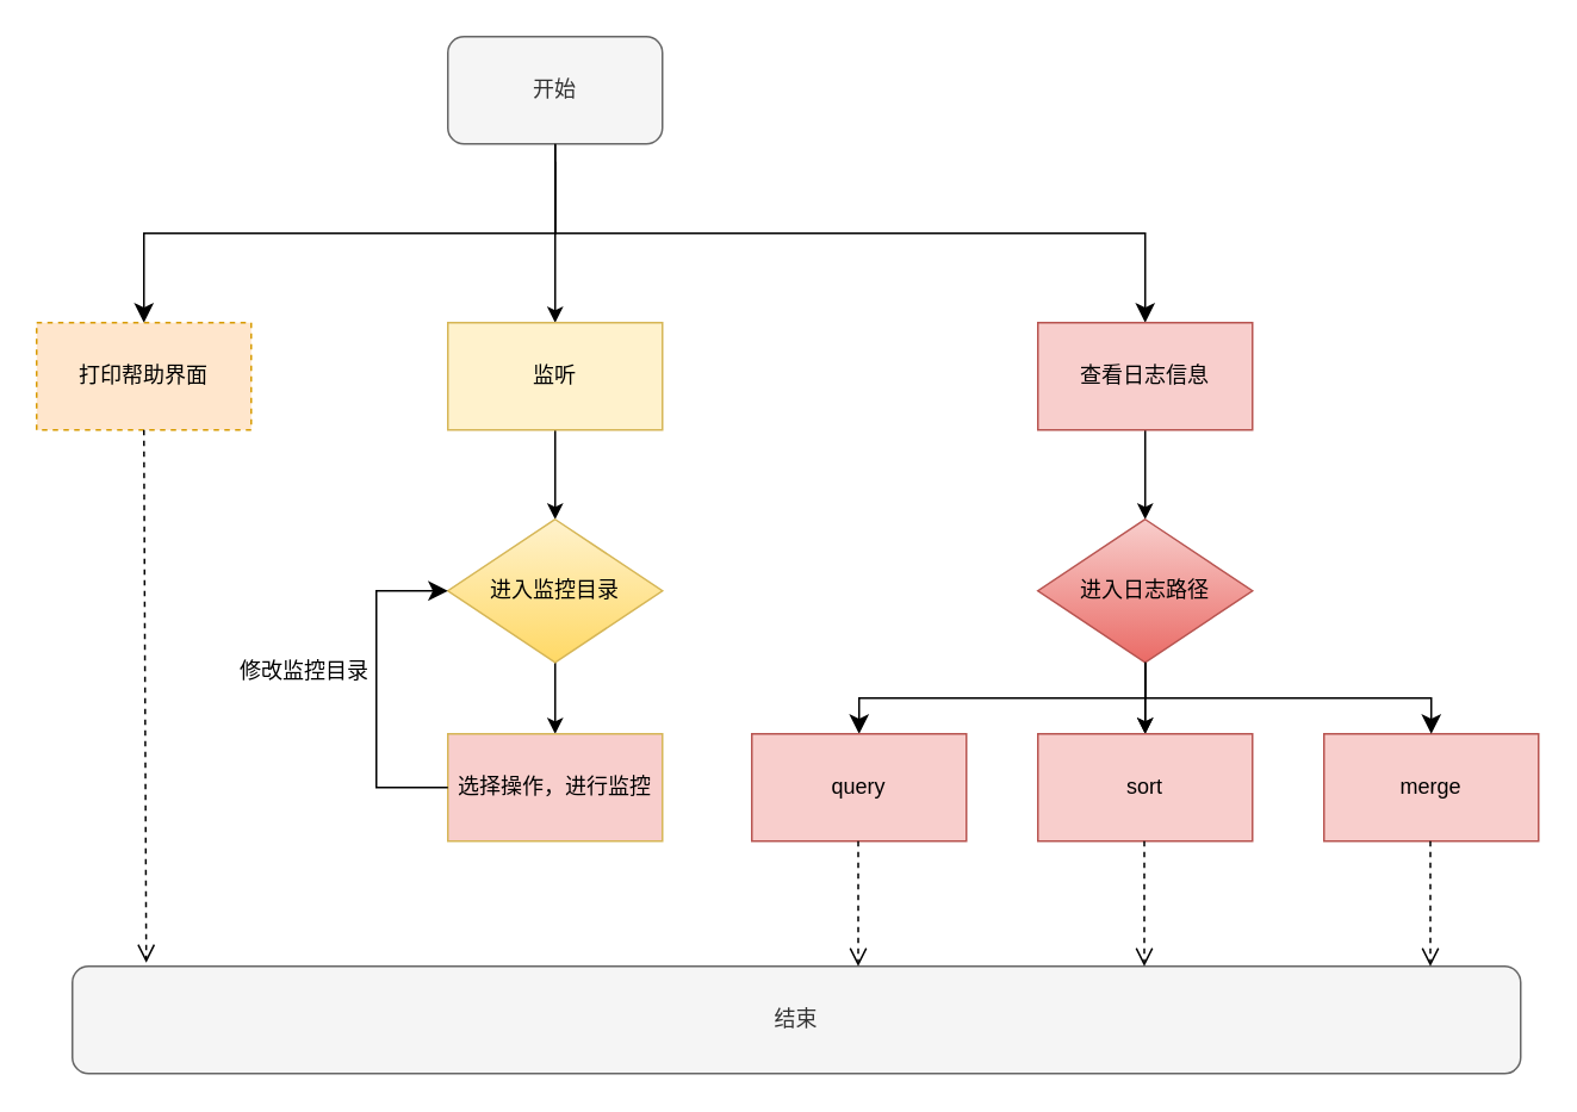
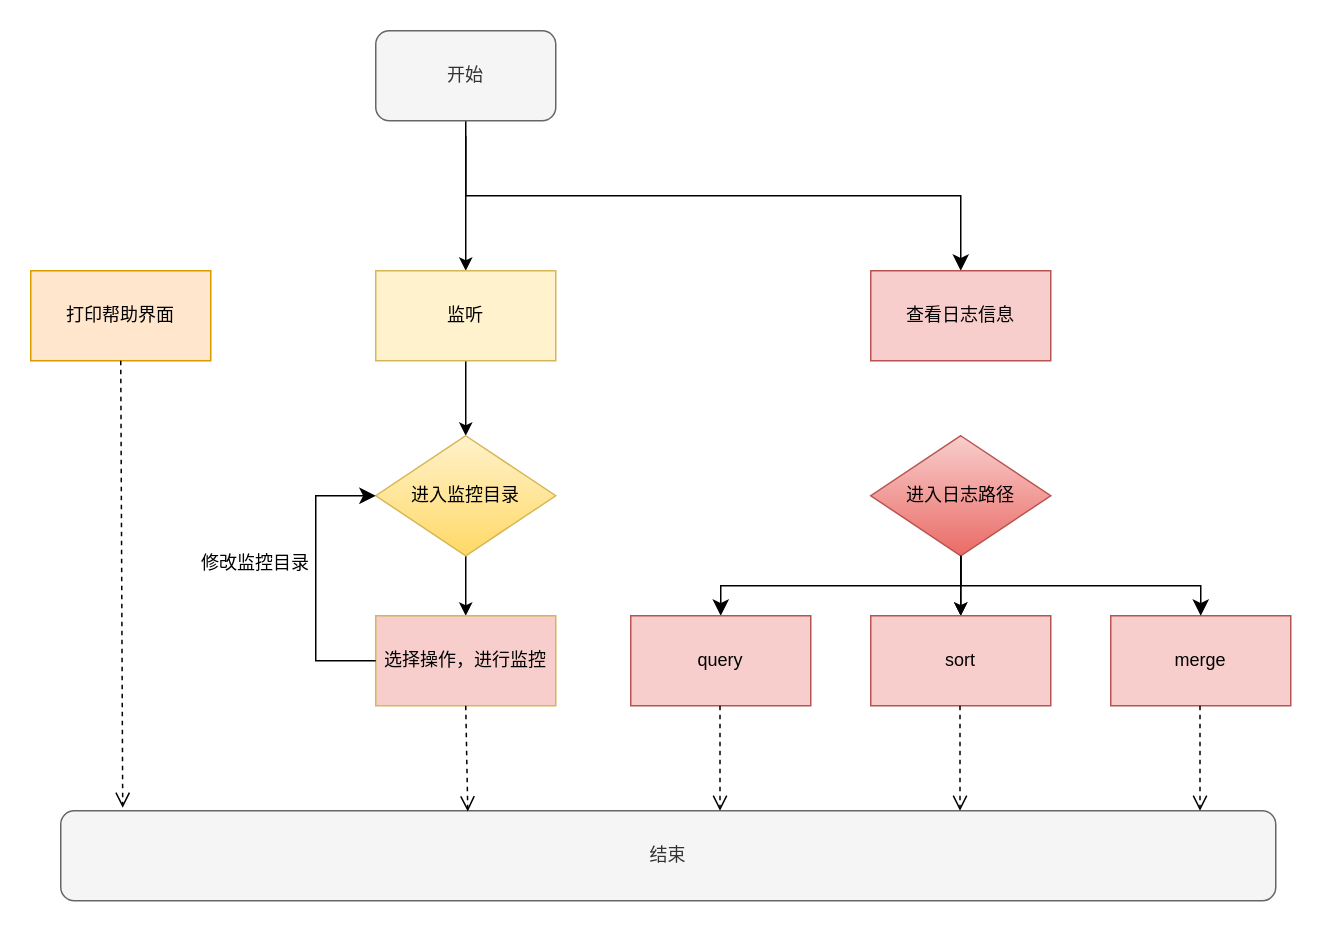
  <mxCell id="0" />
  <mxCell id="1" parent="0" />
  <mxCell id="2" value="" style="edgeStyle=orthogonalEdgeStyle;rounded=0;orthogonalLoop=1;jettySize=auto;html=1;" edge="1" parent="1" source="3" target="5"><mxGeometry relative="1" as="geometry" /></mxCell>
  <mxCell id="3" value="开始" style="rounded=1;whiteSpace=wrap;html=1;fillColor=#f5f5f5;fontColor=#333333;strokeColor=#666666;" vertex="1" parent="1"><mxGeometry x="250" y="20" width="120" height="60" as="geometry" /></mxCell>
  <mxCell id="4" value="" style="edgeStyle=orthogonalEdgeStyle;rounded=0;orthogonalLoop=1;jettySize=auto;html=1;" edge="1" parent="1" source="5" target="12"><mxGeometry relative="1" as="geometry" /></mxCell>
  <mxCell id="5" value="监听" style="rounded=0;whiteSpace=wrap;html=1;fillColor=#fff2cc;strokeColor=#d6b656;" vertex="1" parent="1"><mxGeometry x="250" y="180" width="120" height="60" as="geometry" /></mxCell>
  <mxCell id="6" value="" style="edgeStyle=elbowEdgeStyle;elbow=vertical;endArrow=classic;html=1;curved=0;rounded=0;endSize=8;startSize=8;entryX=0.5;entryY=0;entryDx=0;entryDy=0;" edge="1" parent="1" target="8"><mxGeometry width="50" height="50" relative="1" as="geometry"><mxPoint x="310" y="90" as="sourcePoint" /><mxPoint x="440" y="150" as="targetPoint" /><Array as="points"><mxPoint x="370" y="130" /></Array></mxGeometry></mxCell>
- <mxCell id="7" value="" style="edgeStyle=orthogonalEdgeStyle;rounded=0;orthogonalLoop=1;jettySize=auto;html=1;" edge="1" parent="1" source="8" target="18"><mxGeometry relative="1" as="geometry" /></mxCell>
  <mxCell id="8" value="查看日志信息" style="rounded=0;whiteSpace=wrap;html=1;fillColor=#f8cecc;strokeColor=#b85450;" vertex="1" parent="1"><mxGeometry x="580" y="180" width="120" height="60" as="geometry" /></mxCell>
- <mxCell id="9" value="" style="edgeStyle=elbowEdgeStyle;elbow=vertical;endArrow=classic;html=1;curved=0;rounded=0;endSize=8;startSize=8;exitX=0.5;exitY=1;exitDx=0;exitDy=0;entryX=0.5;entryY=0;entryDx=0;entryDy=0;" edge="1" parent="1" source="3" target="10"><mxGeometry width="50" height="50" relative="1" as="geometry"><mxPoint x="310" y="175" as="sourcePoint" /><mxPoint x="50" y="180" as="targetPoint" /></mxGeometry></mxCell>
- <mxCell id="10" value="打印帮助界面" style="rounded=0;whiteSpace=wrap;html=1;fillColor=#ffe6cc;strokeColor=#d79b00;dashed=1;" vertex="1" parent="1"><mxGeometry x="20" y="180" width="120" height="60" as="geometry" /></mxCell>
+ <mxCell id="10" value="打印帮助界面" style="rounded=0;whiteSpace=wrap;html=1;fillColor=#ffe6cc;strokeColor=#d79b00;" vertex="1" parent="1"><mxGeometry x="20" y="180" width="120" height="60" as="geometry" /></mxCell>
  <mxCell id="11" value="" style="edgeStyle=orthogonalEdgeStyle;rounded=0;orthogonalLoop=1;jettySize=auto;html=1;" edge="1" parent="1" source="12" target="13"><mxGeometry relative="1" as="geometry" /></mxCell>
  <mxCell id="12" value="进入监控目录" style="rhombus;whiteSpace=wrap;html=1;rounded=0;fillColor=#fff2cc;gradientColor=#ffd966;strokeColor=#d6b656;" vertex="1" parent="1"><mxGeometry x="250" y="290" width="120" height="80" as="geometry" /></mxCell>
  <mxCell id="13" value="选择操作，进行监控" style="whiteSpace=wrap;html=1;rounded=0;fillColor=#f8cecc;strokeColor=#d6b656;" vertex="1" parent="1"><mxGeometry x="250" y="410" width="120" height="60" as="geometry" /></mxCell>
  <mxCell id="14" value="" style="edgeStyle=elbowEdgeStyle;elbow=horizontal;endArrow=classic;html=1;curved=0;rounded=0;endSize=8;startSize=8;exitX=0;exitY=0.5;exitDx=0;exitDy=0;entryX=0;entryY=0.5;entryDx=0;entryDy=0;" edge="1" parent="1" source="13" target="12"><mxGeometry width="50" height="50" relative="1" as="geometry"><mxPoint x="400" y="440" as="sourcePoint" /><mxPoint x="450" y="390" as="targetPoint" /><Array as="points"><mxPoint x="210" y="380" /></Array></mxGeometry></mxCell>
  <mxCell id="15" value="修改监控目录" style="text;html=1;align=center;verticalAlign=middle;whiteSpace=wrap;rounded=0;" vertex="1" parent="1"><mxGeometry x="130" y="360" width="80" height="30" as="geometry" /></mxCell>
  <mxCell id="16" value="" style="edgeStyle=orthogonalEdgeStyle;rounded=0;orthogonalLoop=1;jettySize=auto;html=1;" edge="1" parent="1" source="18" target="19"><mxGeometry relative="1" as="geometry" /></mxCell>
  <mxCell id="17" value="" style="edgeStyle=orthogonalEdgeStyle;rounded=0;orthogonalLoop=1;jettySize=auto;html=1;" edge="1" parent="1" source="18" target="19"><mxGeometry relative="1" as="geometry" /></mxCell>
  <mxCell id="18" value="进入日志路径" style="rhombus;whiteSpace=wrap;html=1;rounded=0;fillColor=#f8cecc;gradientColor=#ea6b66;strokeColor=#b85450;" vertex="1" parent="1"><mxGeometry x="580" y="290" width="120" height="80" as="geometry" /></mxCell>
  <mxCell id="19" value="sort" style="whiteSpace=wrap;html=1;rounded=0;fillColor=#f8cecc;strokeColor=#b85450;" vertex="1" parent="1"><mxGeometry x="580" y="410" width="120" height="60" as="geometry" /></mxCell>
  <mxCell id="20" value="" style="edgeStyle=elbowEdgeStyle;elbow=vertical;endArrow=classic;html=1;curved=0;rounded=0;endSize=8;startSize=8;exitX=0.5;exitY=1;exitDx=0;exitDy=0;entryX=0.5;entryY=0;entryDx=0;entryDy=0;" edge="1" parent="1" source="18" target="21"><mxGeometry width="50" height="50" relative="1" as="geometry"><mxPoint x="420" y="300" as="sourcePoint" /><mxPoint x="520" y="410" as="targetPoint" /></mxGeometry></mxCell>
  <mxCell id="21" value="query" style="rounded=0;whiteSpace=wrap;html=1;fillColor=#f8cecc;strokeColor=#b85450;" vertex="1" parent="1"><mxGeometry x="420" y="410" width="120" height="60" as="geometry" /></mxCell>
  <mxCell id="22" value="merge" style="rounded=0;whiteSpace=wrap;html=1;fillColor=#f8cecc;strokeColor=#b85450;" vertex="1" parent="1"><mxGeometry x="740" y="410" width="120" height="60" as="geometry" /></mxCell>
  <mxCell id="23" value="" style="edgeStyle=elbowEdgeStyle;elbow=vertical;endArrow=classic;html=1;curved=0;rounded=0;endSize=8;startSize=8;exitX=0.5;exitY=1;exitDx=0;exitDy=0;entryX=0.5;entryY=0;entryDx=0;entryDy=0;" edge="1" parent="1" source="18" target="22"><mxGeometry width="50" height="50" relative="1" as="geometry"><mxPoint x="750" y="380" as="sourcePoint" /><mxPoint x="760" y="350" as="targetPoint" /></mxGeometry></mxCell>
  <mxCell id="24" value="" style="html=1;verticalAlign=bottom;endArrow=open;dashed=1;endSize=8;curved=0;rounded=0;exitX=0.5;exitY=1;exitDx=0;exitDy=0;entryX=0.051;entryY=-0.033;entryDx=0;entryDy=0;entryPerimeter=0;" edge="1" parent="1" source="10" target="25"><mxGeometry relative="1" as="geometry"><mxPoint x="480" y="370" as="sourcePoint" /><mxPoint x="460" y="370" as="targetPoint" /></mxGeometry></mxCell>
  <mxCell id="25" value="结束" style="rounded=1;whiteSpace=wrap;html=1;fillColor=#f5f5f5;fontColor=#333333;strokeColor=#666666;" vertex="1" parent="1"><mxGeometry x="40" y="540" width="810" height="60" as="geometry" /></mxCell>
+ <mxCell id="26" value="" style="html=1;verticalAlign=bottom;endArrow=open;dashed=1;endSize=8;curved=0;rounded=0;exitX=0.5;exitY=1;exitDx=0;exitDy=0;entryX=0.335;entryY=0.008;entryDx=0;entryDy=0;entryPerimeter=0;" edge="1" parent="1" source="13" target="25"><mxGeometry relative="1" as="geometry"><mxPoint x="90" y="250" as="sourcePoint" /><mxPoint x="89" y="548" as="targetPoint" /></mxGeometry></mxCell>
  <mxCell id="27" value="" style="html=1;verticalAlign=bottom;endArrow=open;dashed=1;endSize=8;curved=0;rounded=0;exitX=0.5;exitY=1;exitDx=0;exitDy=0;entryX=0.351;entryY=0;entryDx=0;entryDy=0;entryPerimeter=0;" edge="1" parent="1"><mxGeometry relative="1" as="geometry"><mxPoint x="479.5" y="470" as="sourcePoint" /><mxPoint x="479.5" y="540" as="targetPoint" /></mxGeometry></mxCell>
  <mxCell id="28" value="" style="html=1;verticalAlign=bottom;endArrow=open;dashed=1;endSize=8;curved=0;rounded=0;exitX=0.5;exitY=1;exitDx=0;exitDy=0;entryX=0.351;entryY=0;entryDx=0;entryDy=0;entryPerimeter=0;" edge="1" parent="1"><mxGeometry relative="1" as="geometry"><mxPoint x="639.5" y="470" as="sourcePoint" /><mxPoint x="639.5" y="540" as="targetPoint" /></mxGeometry></mxCell>
  <mxCell id="29" value="" style="html=1;verticalAlign=bottom;endArrow=open;dashed=1;endSize=8;curved=0;rounded=0;exitX=0.5;exitY=1;exitDx=0;exitDy=0;entryX=0.351;entryY=0;entryDx=0;entryDy=0;entryPerimeter=0;" edge="1" parent="1"><mxGeometry relative="1" as="geometry"><mxPoint x="799.5" y="470" as="sourcePoint" /><mxPoint x="799.5" y="540" as="targetPoint" /></mxGeometry></mxCell>
